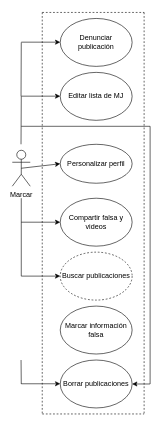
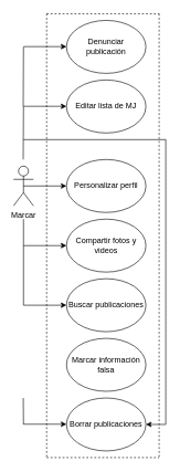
  <mxCell id="0" />
  <mxCell id="1" parent="0" />
- <mxCell id="2" value="Personalizar perfil" style="ellipse;whiteSpace=wrap;html=1;" vertex="1" parent="1"><mxGeometry x="100" y="240" width="120" height="65" as="geometry" /></mxCell>
+ <mxCell id="2" value="Personalizar perfil" style="ellipse;whiteSpace=wrap;html=1;" vertex="1" parent="1"><mxGeometry x="100" y="240" width="120" height="80" as="geometry" /></mxCell>
  <mxCell id="3" value="Marcar" style="shape=umlActor;verticalLabelPosition=bottom;verticalAlign=top;html=1;outlineConnect=0;" vertex="1" parent="1"><mxGeometry x="20" y="250" width="30" height="60" as="geometry" /></mxCell>
  <mxCell id="4" value="" style="endArrow=classic;html=1;rounded=0;entryX=0;entryY=0.5;entryDx=0;entryDy=0;exitX=0.5;exitY=0.5;exitDx=0;exitDy=0;exitPerimeter=0;" edge="1" parent="1" source="3" target="2"><mxGeometry width="50" height="50" relative="1" as="geometry"><mxPoint x="50" y="290" as="sourcePoint" /><mxPoint x="100" y="240" as="targetPoint" /></mxGeometry></mxCell>
- <mxCell id="5" value="Compartir falsa y videos" style="ellipse;whiteSpace=wrap;html=1;" vertex="1" parent="1"><mxGeometry x="100" y="330" width="120" height="80" as="geometry" /></mxCell>
+ <mxCell id="5" value="Compartir fotos y videos" style="ellipse;whiteSpace=wrap;html=1;" vertex="1" parent="1"><mxGeometry x="100" y="330" width="120" height="80" as="geometry" /></mxCell>
  <mxCell id="6" value="" style="endArrow=classic;html=1;rounded=0;entryX=0;entryY=0.5;entryDx=0;entryDy=0;exitX=0.5;exitY=0.5;exitDx=0;exitDy=0;exitPerimeter=0;" edge="1" parent="1" target="5"><mxGeometry width="50" height="50" relative="1" as="geometry"><mxPoint x="35" y="370" as="sourcePoint" /><mxPoint x="100" y="330" as="targetPoint" /></mxGeometry></mxCell>
- <mxCell id="7" value="Buscar publicaciones" style="ellipse;whiteSpace=wrap;html=1;dashed=1;" vertex="1" parent="1"><mxGeometry x="100" y="420" width="120" height="80" as="geometry" /></mxCell>
+ <mxCell id="7" value="Buscar publicaciones" style="ellipse;whiteSpace=wrap;html=1;" vertex="1" parent="1"><mxGeometry x="100" y="420" width="120" height="80" as="geometry" /></mxCell>
  <mxCell id="8" value="" style="endArrow=classic;html=1;rounded=0;entryX=0;entryY=0.5;entryDx=0;entryDy=0;exitX=0.5;exitY=0.5;exitDx=0;exitDy=0;exitPerimeter=0;" edge="1" parent="1" target="7"><mxGeometry width="50" height="50" relative="1" as="geometry"><mxPoint x="35" y="460" as="sourcePoint" /><mxPoint x="100" y="420" as="targetPoint" /></mxGeometry></mxCell>
  <mxCell id="9" value="Marcar información falsa" style="ellipse;whiteSpace=wrap;html=1;" vertex="1" parent="1"><mxGeometry x="100" y="510" width="120" height="80" as="geometry" /></mxCell>
  <mxCell id="10" value="" style="endArrow=none;html=1;rounded=0;" edge="1" parent="1"><mxGeometry width="50" height="50" relative="1" as="geometry"><mxPoint x="35" y="460" as="sourcePoint" /><mxPoint x="35" y="330" as="targetPoint" /></mxGeometry></mxCell>
  <mxCell id="11" value="Borrar publicaciones" style="ellipse;whiteSpace=wrap;html=1;" vertex="1" parent="1"><mxGeometry x="100" y="600" width="120" height="80" as="geometry" /></mxCell>
  <mxCell id="12" value="" style="endArrow=none;html=1;rounded=0;" edge="1" parent="1"><mxGeometry width="50" height="50" relative="1" as="geometry"><mxPoint x="35" y="640" as="sourcePoint" /><mxPoint x="34.63" y="600" as="targetPoint" /></mxGeometry></mxCell>
  <mxCell id="13" value="" style="endArrow=classic;html=1;rounded=0;entryX=0;entryY=0.5;entryDx=0;entryDy=0;exitX=0.5;exitY=0.5;exitDx=0;exitDy=0;exitPerimeter=0;" edge="1" parent="1"><mxGeometry width="50" height="50" relative="1" as="geometry"><mxPoint x="35" y="639.63" as="sourcePoint" /><mxPoint x="100" y="639.63" as="targetPoint" /></mxGeometry></mxCell>
  <mxCell id="14" value="" style="endArrow=none;html=1;rounded=0;" edge="1" parent="1"><mxGeometry width="50" height="50" relative="1" as="geometry"><mxPoint x="34.57" y="240" as="sourcePoint" /><mxPoint x="35" y="160" as="targetPoint" /></mxGeometry></mxCell>
  <mxCell id="15" value="" style="endArrow=classic;html=1;rounded=0;exitX=0.5;exitY=0.5;exitDx=0;exitDy=0;exitPerimeter=0;entryX=1;entryY=0.5;entryDx=0;entryDy=0;" edge="1" parent="1" target="11"><mxGeometry width="50" height="50" relative="1" as="geometry"><mxPoint x="35" y="210" as="sourcePoint" /><mxPoint x="290" y="210" as="targetPoint" /><Array as="points"><mxPoint x="250" y="210" /><mxPoint x="250" y="640" /></Array></mxGeometry></mxCell>
  <mxCell id="16" value="Editar lista de MJ" style="ellipse;whiteSpace=wrap;html=1;" vertex="1" parent="1"><mxGeometry x="100" y="120" width="120" height="80" as="geometry" /></mxCell>
  <mxCell id="17" value="" style="endArrow=classic;html=1;rounded=0;entryX=0;entryY=0.5;entryDx=0;entryDy=0;exitX=0.5;exitY=0.5;exitDx=0;exitDy=0;exitPerimeter=0;" edge="1" parent="1"><mxGeometry width="50" height="50" relative="1" as="geometry"><mxPoint x="35" y="159.71" as="sourcePoint" /><mxPoint x="100" y="159.71" as="targetPoint" /></mxGeometry></mxCell>
  <mxCell id="18" value="" style="endArrow=none;dashed=1;html=1;rounded=0;" edge="1" parent="1"><mxGeometry width="50" height="50" relative="1" as="geometry"><mxPoint x="70" y="20" as="sourcePoint" /><mxPoint x="70" y="690" as="targetPoint" /></mxGeometry></mxCell>
  <mxCell id="19" value="" style="endArrow=none;dashed=1;html=1;rounded=0;" edge="1" parent="1"><mxGeometry width="50" height="50" relative="1" as="geometry"><mxPoint x="70" y="20" as="sourcePoint" /><mxPoint x="240" y="20" as="targetPoint" /></mxGeometry></mxCell>
  <mxCell id="20" value="" style="endArrow=none;dashed=1;html=1;rounded=0;" edge="1" parent="1"><mxGeometry width="50" height="50" relative="1" as="geometry"><mxPoint x="240" y="20" as="sourcePoint" /><mxPoint x="240" y="690" as="targetPoint" /></mxGeometry></mxCell>
  <mxCell id="21" value="" style="endArrow=none;dashed=1;html=1;rounded=0;" edge="1" parent="1"><mxGeometry width="50" height="50" relative="1" as="geometry"><mxPoint x="70" y="690" as="sourcePoint" /><mxPoint x="240" y="690" as="targetPoint" /></mxGeometry></mxCell>
  <mxCell id="22" value="Denunciar publicación" style="ellipse;whiteSpace=wrap;html=1;" vertex="1" parent="1"><mxGeometry x="100" y="30" width="120" height="80" as="geometry" /></mxCell>
  <mxCell id="23" value="" style="endArrow=none;html=1;rounded=0;" edge="1" parent="1"><mxGeometry width="50" height="50" relative="1" as="geometry"><mxPoint x="34.6" y="160" as="sourcePoint" /><mxPoint x="35" y="70" as="targetPoint" /></mxGeometry></mxCell>
  <mxCell id="24" value="" style="endArrow=classic;html=1;rounded=0;entryX=0;entryY=0.5;entryDx=0;entryDy=0;exitX=0.5;exitY=0.5;exitDx=0;exitDy=0;exitPerimeter=0;" edge="1" parent="1"><mxGeometry width="50" height="50" relative="1" as="geometry"><mxPoint x="35" y="69.6" as="sourcePoint" /><mxPoint x="100" y="69.6" as="targetPoint" /></mxGeometry></mxCell>
